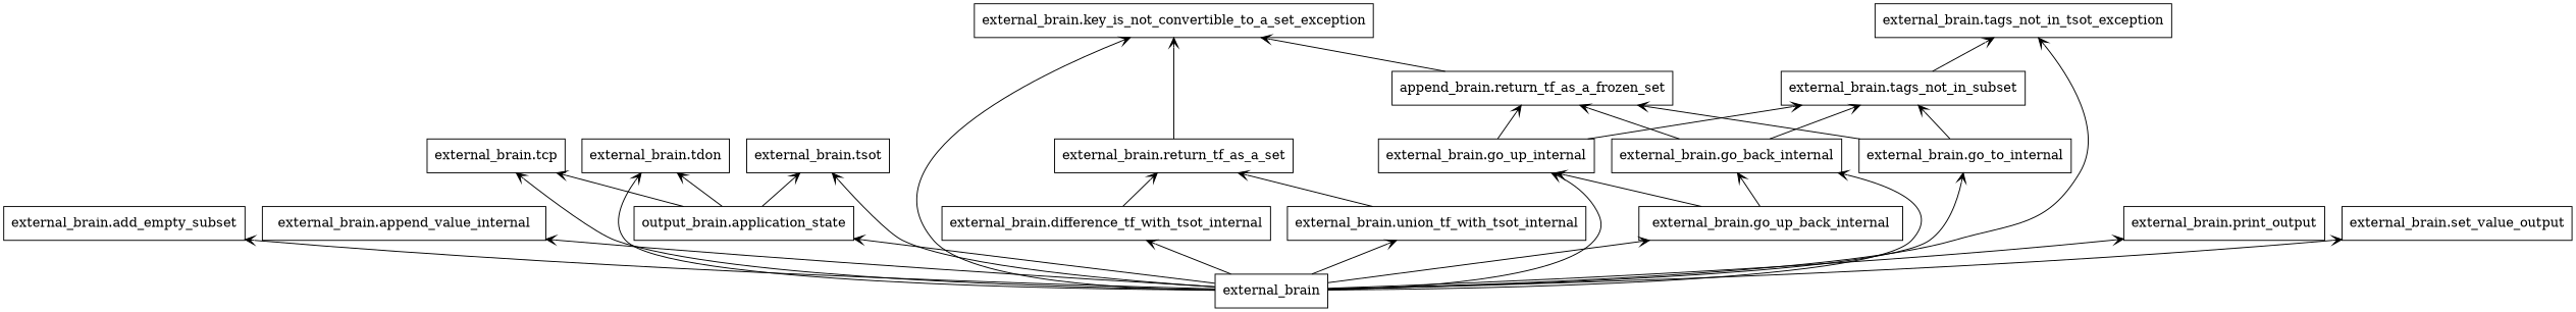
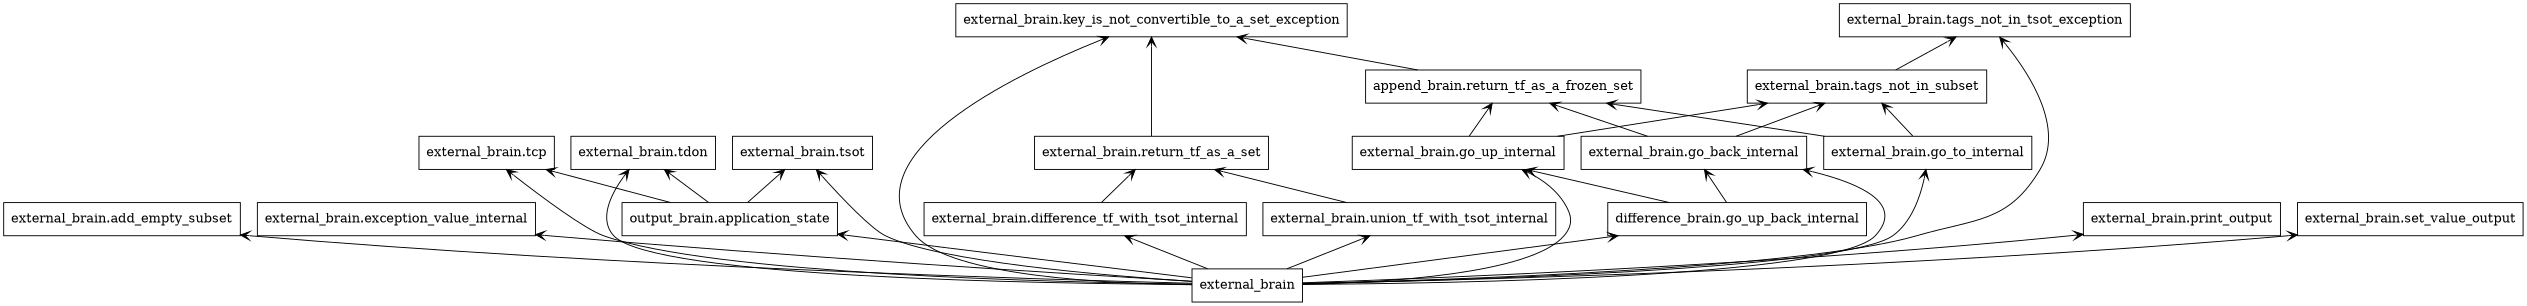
  digraph {
    rankdir=BT
    node [color=black shape=box style=solid]
    edge [arrowhead=open arrowtail=none]
    n1 [label=external_brain]
    n2 [label="external_brain.add_empty_subset"]
-   n3 [label="external_brain.append_value_internal"]
+   n3 [label="external_brain.exception_value_internal"]
    n4 [label="output_brain.application_state"]
    n5 [label="external_brain.difference_tf_with_tsot_internal"]
    n6 [label="external_brain.go_back_internal"]
    n7 [label="external_brain.go_to_internal"]
-   n8 [label="external_brain.go_up_back_internal"]
+   n8 [label="difference_brain.go_up_back_internal"]
    n9 [label="external_brain.go_up_internal"]
    n10 [label="external_brain.key_is_not_convertible_to_a_set_exception"]
    n11 [label="external_brain.print_output"]
    n12 [label="external_brain.set_value_output"]
    n13 [label="external_brain.tags_not_in_tsot_exception"]
    n14 [label="external_brain.tcp"]
    n15 [label="external_brain.tdon"]
    n16 [label="external_brain.tsot"]
    n17 [label="external_brain.union_tf_with_tsot_internal"]
    n18 [label="external_brain.return_tf_as_a_set"]
    n19 [label="append_brain.return_tf_as_a_frozen_set"]
    n20 [label="external_brain.tags_not_in_subset"]
    n1 -> n2
    n1 -> n3
    n1 -> n4
    n1 -> n5
    n1 -> n6
    n1 -> n7
    n1 -> n8
    n1 -> n9
    n1 -> n10
    n1 -> n11
    n1 -> n12
    n1 -> n13
    n1 -> n14
    n1 -> n15
    n1 -> n16
    n1 -> n17
    n4 -> n14
    n4 -> n15
    n4 -> n16
    n5 -> n18
    n6 -> n19
    n6 -> n20
    n7 -> n19
    n7 -> n20
    n8 -> n6
    n8 -> n9
    n9 -> n19
    n9 -> n20
    n17 -> n18
    n18 -> n10
    n19 -> n10
    n20 -> n13
  }
